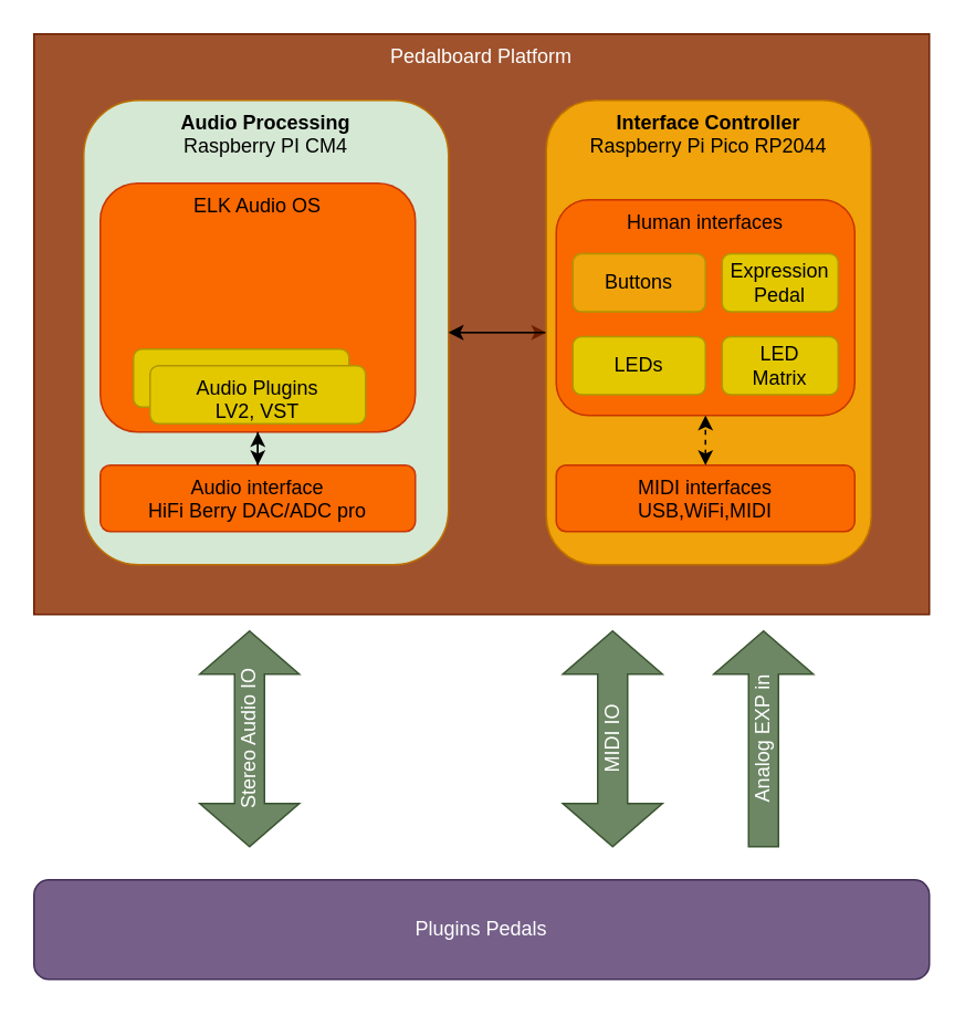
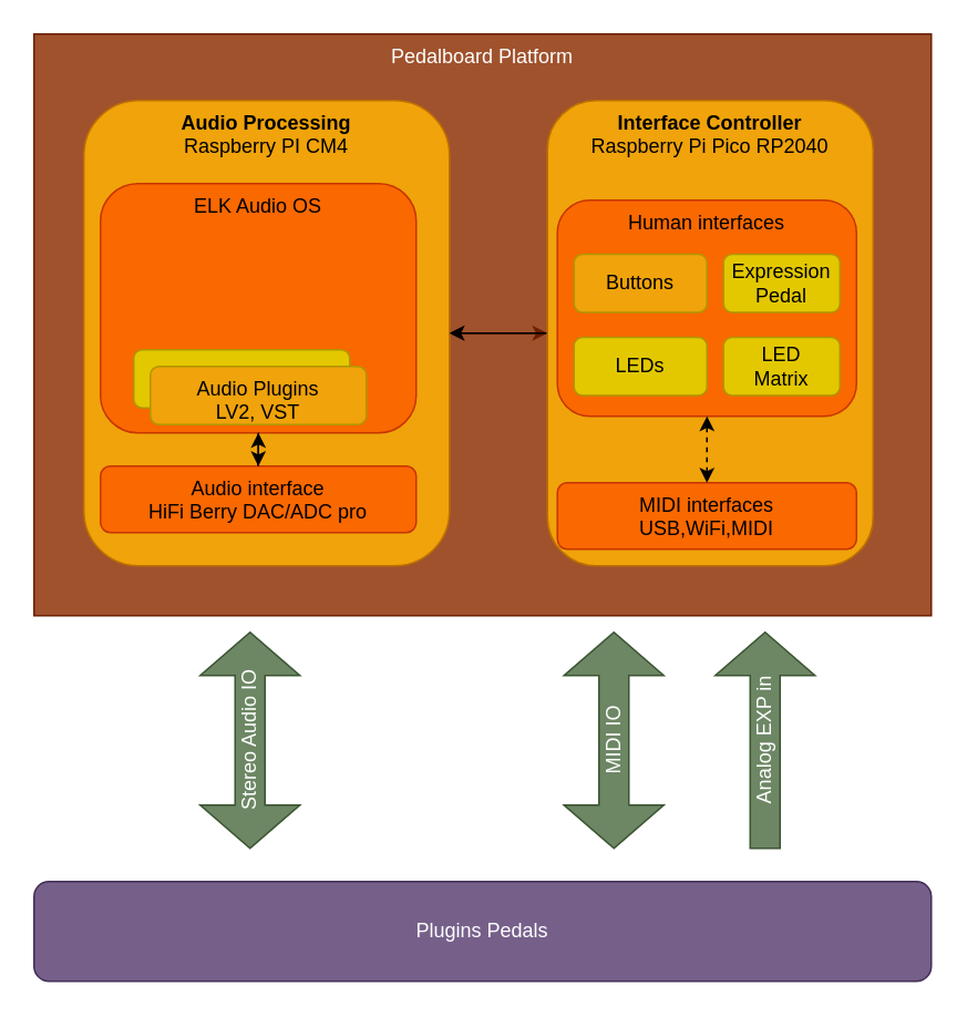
  <mxCell id="0" />
  <mxCell id="1" parent="0" />
  <mxCell id="2" value="Pedalboard Platform" style="rounded=0;whiteSpace=wrap;html=1;fillColor=#a0522d;fontColor=#ffffff;strokeColor=#6D1F00;verticalAlign=top;" parent="1" vertex="1"><mxGeometry x="20" y="20" width="540" height="350" as="geometry" /></mxCell>
  <mxCell id="3" value="" style="rounded=0;orthogonalLoop=1;jettySize=auto;html=1;entryX=0;entryY=0.5;entryDx=0;entryDy=0;fillColor=#a0522d;strokeColor=#6D1F00;startArrow=classic;startFill=1;" parent="1" source="4" target="6" edge="1"><mxGeometry relative="1" as="geometry" /></mxCell>
- <mxCell id="4" value="&lt;b&gt;Audio Processing&lt;/b&gt;&lt;br&gt;Raspberry PI CM4" style="rounded=1;whiteSpace=wrap;html=1;fillColor=#d5e8d4;fontColor=#000000;strokeColor=#BD7000;verticalAlign=top;" parent="1" vertex="1"><mxGeometry x="50" y="60" width="220" height="280" as="geometry" /></mxCell>
+ <mxCell id="4" value="&lt;b&gt;Audio Processing&lt;/b&gt;&lt;br&gt;Raspberry PI CM4" style="rounded=1;whiteSpace=wrap;html=1;fillColor=#f0a30a;fontColor=#000000;strokeColor=#BD7000;verticalAlign=top;" parent="1" vertex="1"><mxGeometry x="50" y="60" width="220" height="280" as="geometry" /></mxCell>
  <mxCell id="5" value="" style="edgeStyle=orthogonalEdgeStyle;rounded=0;orthogonalLoop=1;jettySize=auto;html=1;entryX=1;entryY=0.5;entryDx=0;entryDy=0;endArrow=classic;endFill=1;labelBorderColor=none;labelBackgroundColor=none;" parent="1" source="6" target="4" edge="1"><mxGeometry relative="1" as="geometry" /></mxCell>
- <mxCell id="6" value="&lt;b&gt;Interface Controller&lt;/b&gt;&lt;br&gt;Raspberry Pi Pico RP2044" style="rounded=1;whiteSpace=wrap;html=1;fillColor=#f0a30a;fontColor=#000000;strokeColor=#BD7000;verticalAlign=top;" parent="1" vertex="1"><mxGeometry x="329" y="60" width="196" height="280" as="geometry" /></mxCell>
+ <mxCell id="6" value="&lt;b&gt;Interface Controller&lt;/b&gt;&lt;br&gt;Raspberry Pi Pico RP2040" style="rounded=1;whiteSpace=wrap;html=1;fillColor=#f0a30a;fontColor=#000000;strokeColor=#BD7000;verticalAlign=top;" parent="1" vertex="1"><mxGeometry x="329" y="60" width="196" height="280" as="geometry" /></mxCell>
  <mxCell id="7" value="Human interfaces" style="rounded=1;whiteSpace=wrap;html=1;fillColor=#fa6800;fontColor=#000000;strokeColor=#C73500;verticalAlign=top;" parent="1" vertex="1"><mxGeometry x="335" y="120" width="180" height="130" as="geometry" /></mxCell>
- <mxCell id="8" value="MIDI interfaces&lt;br&gt;USB,WiFi,MIDI" style="rounded=1;whiteSpace=wrap;html=1;fillColor=#fa6800;fontColor=#000000;strokeColor=#C73500;verticalAlign=top;" parent="1" vertex="1"><mxGeometry x="335" y="280" width="180" height="40" as="geometry" /></mxCell>
+ <mxCell id="8" value="MIDI interfaces&lt;br&gt;USB,WiFi,MIDI" style="rounded=1;whiteSpace=wrap;html=1;fillColor=#fa6800;fontColor=#000000;strokeColor=#C73500;verticalAlign=top;" parent="1" vertex="1"><mxGeometry x="335" y="290" width="180" height="40" as="geometry" /></mxCell>
  <mxCell id="9" value="" style="endArrow=classic;startArrow=classic;html=1;rounded=0;entryX=0.5;entryY=1;entryDx=0;entryDy=0;exitX=0.5;exitY=0;exitDx=0;exitDy=0;dashed=1;" parent="1" source="8" target="7" edge="1"><mxGeometry width="50" height="50" relative="1" as="geometry"><mxPoint x="395" y="200" as="sourcePoint" /><mxPoint x="475" y="320" as="targetPoint" /></mxGeometry></mxCell>
  <mxCell id="10" value="Buttons" style="rounded=1;whiteSpace=wrap;html=1;fillColor=#f0a30a;fontColor=#000000;strokeColor=#B09500;" parent="1" vertex="1"><mxGeometry x="345" y="152.5" width="80" height="35" as="geometry" /></mxCell>
  <mxCell id="11" value="LEDs" style="rounded=1;whiteSpace=wrap;html=1;fillColor=#e3c800;fontColor=#000000;strokeColor=#B09500;" parent="1" vertex="1"><mxGeometry x="345" y="202.5" width="80" height="35" as="geometry" /></mxCell>
  <mxCell id="12" value="Expression&lt;br&gt;Pedal" style="rounded=1;whiteSpace=wrap;html=1;fillColor=#e3c800;fontColor=#000000;strokeColor=#B09500;" parent="1" vertex="1"><mxGeometry x="435" y="152.5" width="70" height="35" as="geometry" /></mxCell>
  <mxCell id="13" value="LED&lt;br&gt;Matrix" style="rounded=1;whiteSpace=wrap;html=1;fillColor=#e3c800;fontColor=#000000;strokeColor=#B09500;" parent="1" vertex="1"><mxGeometry x="435" y="202.5" width="70" height="35" as="geometry" /></mxCell>
  <mxCell id="14" value="MIDI IO" style="shape=doubleArrow;whiteSpace=wrap;html=1;rotation=-90;fillColor=#6d8764;fontColor=#ffffff;strokeColor=#3A5431;" parent="1" vertex="1"><mxGeometry x="304" y="415" width="130" height="60" as="geometry" /></mxCell>
  <mxCell id="15" value="Stereo Audio IO" style="shape=doubleArrow;whiteSpace=wrap;html=1;rotation=-90;fillColor=#6d8764;fontColor=#ffffff;strokeColor=#3A5431;" parent="1" vertex="1"><mxGeometry x="85" y="415" width="130" height="60" as="geometry" /></mxCell>
  <mxCell id="16" value="Plugins Pedals" style="rounded=1;whiteSpace=wrap;html=1;fillColor=#76608a;fontColor=#ffffff;strokeColor=#432D57;" parent="1" vertex="1"><mxGeometry x="20" y="530" width="540" height="60" as="geometry" /></mxCell>
  <mxCell id="17" value="Analog EXP in" style="shape=singleArrow;whiteSpace=wrap;html=1;rotation=-90;fillColor=#6d8764;fontColor=#ffffff;strokeColor=#3A5431;" parent="1" vertex="1"><mxGeometry x="395" y="415" width="130" height="60" as="geometry" /></mxCell>
  <mxCell id="18" value="ELK Audio OS&lt;br&gt;" style="rounded=1;whiteSpace=wrap;html=1;verticalAlign=top;fillColor=#fa6800;fontColor=#000000;strokeColor=#C73500;" parent="1" vertex="1"><mxGeometry x="60" y="110" width="190" height="150" as="geometry" /></mxCell>
  <mxCell id="19" style="rounded=0;orthogonalLoop=1;jettySize=auto;html=1;exitX=0.5;exitY=0;exitDx=0;exitDy=0;entryX=0.5;entryY=1;entryDx=0;entryDy=0;" parent="1" source="20" target="18" edge="1"><mxGeometry relative="1" as="geometry" /></mxCell>
  <mxCell id="20" value="Audio interface&lt;br&gt;HiFi Berry DAC/ADC pro" style="rounded=1;whiteSpace=wrap;html=1;fillColor=#fa6800;fontColor=#000000;strokeColor=#C73500;verticalAlign=top;" parent="1" vertex="1"><mxGeometry x="60" y="280" width="190" height="40" as="geometry" /></mxCell>
  <mxCell id="21" value="" style="rounded=1;whiteSpace=wrap;html=1;fillColor=#e3c800;fontColor=#000000;strokeColor=#B09500;" parent="1" vertex="1"><mxGeometry x="80" y="210" width="130" height="35" as="geometry" /></mxCell>
  <mxCell id="22" value="" style="edgeStyle=orthogonalEdgeStyle;rounded=0;orthogonalLoop=1;jettySize=auto;html=1;exitX=0.5;exitY=1;exitDx=0;exitDy=0;" parent="1" source="18" target="20" edge="1"><mxGeometry relative="1" as="geometry" /></mxCell>
- <mxCell id="23" value="Audio Plugins&lt;br&gt;LV2, VST" style="rounded=1;whiteSpace=wrap;html=1;fillColor=#e3c800;fontColor=#000000;strokeColor=#B09500;verticalAlign=top;" parent="1" vertex="1"><mxGeometry x="90" y="220" width="130" height="35" as="geometry" /></mxCell>
+ <mxCell id="23" value="Audio Plugins&lt;br&gt;LV2, VST" style="rounded=1;whiteSpace=wrap;html=1;fillColor=#f0a30a;fontColor=#000000;strokeColor=#B09500;verticalAlign=top;" parent="1" vertex="1"><mxGeometry x="90" y="220" width="130" height="35" as="geometry" /></mxCell>
